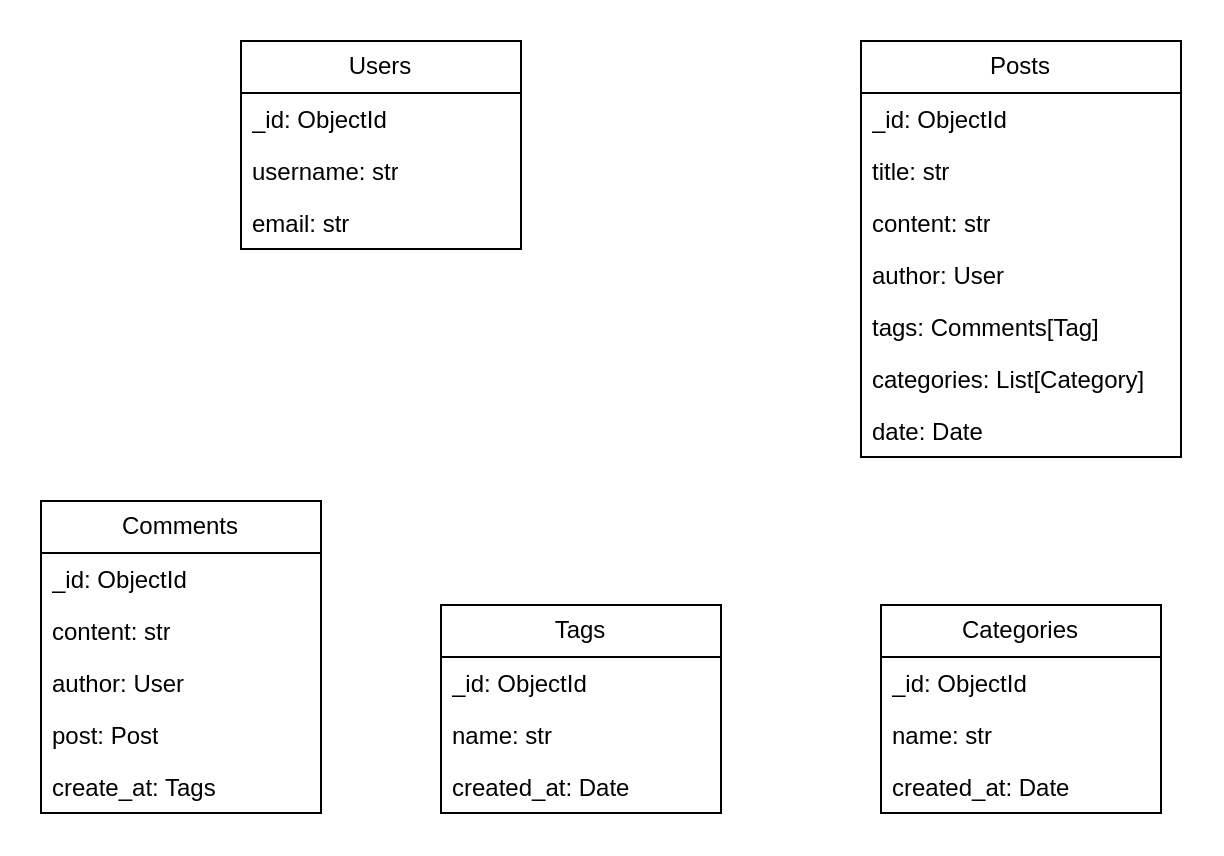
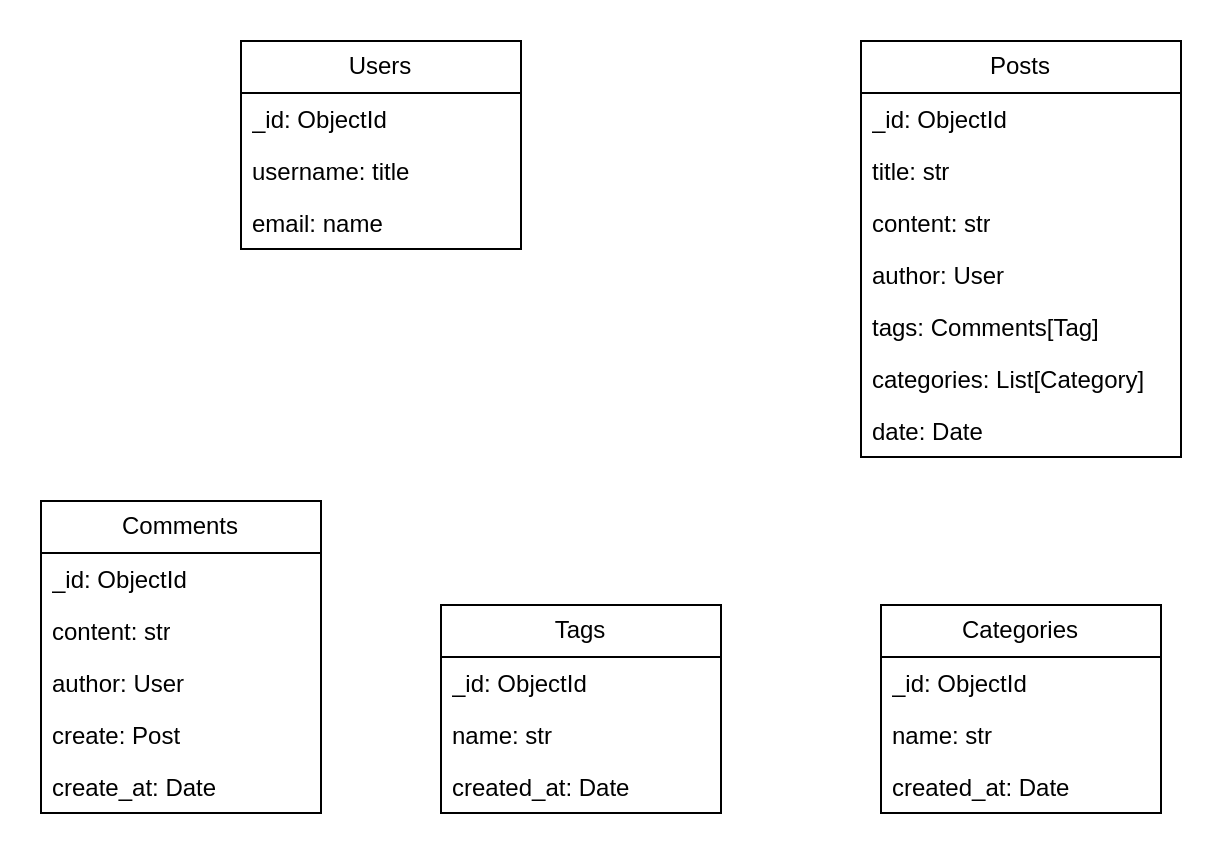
  <mxCell id="0" />
  <mxCell id="1" parent="0" />
  <mxCell id="2" value="Users" style="swimlane;fontStyle=0;childLayout=stackLayout;horizontal=1;startSize=26;fillColor=none;horizontalStack=0;resizeParent=1;resizeParentMax=0;resizeLast=0;collapsible=1;marginBottom=0;whiteSpace=wrap;html=1;" vertex="1" parent="1"><mxGeometry x="120" y="20" width="140" height="104" as="geometry" /></mxCell>
  <mxCell id="3" value="_id: ObjectId" style="text;strokeColor=none;fillColor=none;align=left;verticalAlign=top;spacingLeft=4;spacingRight=4;overflow=hidden;rotatable=0;points=[[0,0.5],[1,0.5]];portConstraint=eastwest;whiteSpace=wrap;html=1;" vertex="1" parent="2"><mxGeometry y="26" width="140" height="26" as="geometry" /></mxCell>
- <mxCell id="4" value="username: str&lt;div&gt;&lt;br&gt;&lt;/div&gt;" style="text;strokeColor=none;fillColor=none;align=left;verticalAlign=top;spacingLeft=4;spacingRight=4;overflow=hidden;rotatable=0;points=[[0,0.5],[1,0.5]];portConstraint=eastwest;whiteSpace=wrap;html=1;" vertex="1" parent="2"><mxGeometry y="52" width="140" height="26" as="geometry" /></mxCell>
- <mxCell id="5" value="email: str" style="text;strokeColor=none;fillColor=none;align=left;verticalAlign=top;spacingLeft=4;spacingRight=4;overflow=hidden;rotatable=0;points=[[0,0.5],[1,0.5]];portConstraint=eastwest;whiteSpace=wrap;html=1;" vertex="1" parent="2"><mxGeometry y="78" width="140" height="26" as="geometry" /></mxCell>
+ <mxCell id="4" value="username: title&lt;div&gt;&lt;br&gt;&lt;/div&gt;" style="text;strokeColor=none;fillColor=none;align=left;verticalAlign=top;spacingLeft=4;spacingRight=4;overflow=hidden;rotatable=0;points=[[0,0.5],[1,0.5]];portConstraint=eastwest;whiteSpace=wrap;html=1;" vertex="1" parent="2"><mxGeometry y="52" width="140" height="26" as="geometry" /></mxCell>
+ <mxCell id="5" value="email: name" style="text;strokeColor=none;fillColor=none;align=left;verticalAlign=top;spacingLeft=4;spacingRight=4;overflow=hidden;rotatable=0;points=[[0,0.5],[1,0.5]];portConstraint=eastwest;whiteSpace=wrap;html=1;" vertex="1" parent="2"><mxGeometry y="78" width="140" height="26" as="geometry" /></mxCell>
  <mxCell id="6" value="Posts" style="swimlane;fontStyle=0;childLayout=stackLayout;horizontal=1;startSize=26;fillColor=none;horizontalStack=0;resizeParent=1;resizeParentMax=0;resizeLast=0;collapsible=1;marginBottom=0;whiteSpace=wrap;html=1;" vertex="1" parent="1"><mxGeometry x="430" y="20" width="160" height="208" as="geometry" /></mxCell>
  <mxCell id="7" value="_id: ObjectId" style="text;strokeColor=none;fillColor=none;align=left;verticalAlign=top;spacingLeft=4;spacingRight=4;overflow=hidden;rotatable=0;points=[[0,0.5],[1,0.5]];portConstraint=eastwest;whiteSpace=wrap;html=1;" vertex="1" parent="6"><mxGeometry y="26" width="160" height="26" as="geometry" /></mxCell>
  <mxCell id="8" value="&lt;div&gt;title: str&lt;/div&gt;&lt;div&gt;&lt;br&gt;&lt;/div&gt;" style="text;strokeColor=none;fillColor=none;align=left;verticalAlign=top;spacingLeft=4;spacingRight=4;overflow=hidden;rotatable=0;points=[[0,0.5],[1,0.5]];portConstraint=eastwest;whiteSpace=wrap;html=1;" vertex="1" parent="6"><mxGeometry y="52" width="160" height="26" as="geometry" /></mxCell>
  <mxCell id="9" value="content: str" style="text;strokeColor=none;fillColor=none;align=left;verticalAlign=top;spacingLeft=4;spacingRight=4;overflow=hidden;rotatable=0;points=[[0,0.5],[1,0.5]];portConstraint=eastwest;whiteSpace=wrap;html=1;" vertex="1" parent="6"><mxGeometry y="78" width="160" height="26" as="geometry" /></mxCell>
  <mxCell id="10" value="author: User&lt;div&gt;&lt;br&gt;&lt;/div&gt;" style="text;strokeColor=none;fillColor=none;align=left;verticalAlign=top;spacingLeft=4;spacingRight=4;overflow=hidden;rotatable=0;points=[[0,0.5],[1,0.5]];portConstraint=eastwest;whiteSpace=wrap;html=1;" vertex="1" parent="6"><mxGeometry y="104" width="160" height="26" as="geometry" /></mxCell>
  <mxCell id="11" value="tags: Comments[Tag]" style="text;strokeColor=none;fillColor=none;align=left;verticalAlign=top;spacingLeft=4;spacingRight=4;overflow=hidden;rotatable=0;points=[[0,0.5],[1,0.5]];portConstraint=eastwest;whiteSpace=wrap;html=1;" vertex="1" parent="6"><mxGeometry y="130" width="160" height="26" as="geometry" /></mxCell>
  <mxCell id="12" value="categories: List[Category]" style="text;strokeColor=none;fillColor=none;align=left;verticalAlign=top;spacingLeft=4;spacingRight=4;overflow=hidden;rotatable=0;points=[[0,0.5],[1,0.5]];portConstraint=eastwest;whiteSpace=wrap;html=1;" vertex="1" parent="6"><mxGeometry y="156" width="160" height="26" as="geometry" /></mxCell>
  <mxCell id="13" value="date: Date" style="text;strokeColor=none;fillColor=none;align=left;verticalAlign=top;spacingLeft=4;spacingRight=4;overflow=hidden;rotatable=0;points=[[0,0.5],[1,0.5]];portConstraint=eastwest;whiteSpace=wrap;html=1;" vertex="1" parent="6"><mxGeometry y="182" width="160" height="26" as="geometry" /></mxCell>
  <mxCell id="14" value="Comments" style="swimlane;fontStyle=0;childLayout=stackLayout;horizontal=1;startSize=26;fillColor=none;horizontalStack=0;resizeParent=1;resizeParentMax=0;resizeLast=0;collapsible=1;marginBottom=0;whiteSpace=wrap;html=1;" vertex="1" parent="1"><mxGeometry x="20" y="250" width="140" height="156" as="geometry" /></mxCell>
  <mxCell id="15" value="_id: ObjectId" style="text;strokeColor=none;fillColor=none;align=left;verticalAlign=top;spacingLeft=4;spacingRight=4;overflow=hidden;rotatable=0;points=[[0,0.5],[1,0.5]];portConstraint=eastwest;whiteSpace=wrap;html=1;" vertex="1" parent="14"><mxGeometry y="26" width="140" height="26" as="geometry" /></mxCell>
  <mxCell id="16" value="&lt;div&gt;content: str&lt;/div&gt;" style="text;strokeColor=none;fillColor=none;align=left;verticalAlign=top;spacingLeft=4;spacingRight=4;overflow=hidden;rotatable=0;points=[[0,0.5],[1,0.5]];portConstraint=eastwest;whiteSpace=wrap;html=1;" vertex="1" parent="14"><mxGeometry y="52" width="140" height="26" as="geometry" /></mxCell>
  <mxCell id="17" value="author: User&lt;div&gt;&lt;br&gt;&lt;/div&gt;" style="text;strokeColor=none;fillColor=none;align=left;verticalAlign=top;spacingLeft=4;spacingRight=4;overflow=hidden;rotatable=0;points=[[0,0.5],[1,0.5]];portConstraint=eastwest;whiteSpace=wrap;html=1;" vertex="1" parent="14"><mxGeometry y="78" width="140" height="26" as="geometry" /></mxCell>
- <mxCell id="18" value="post: Post" style="text;strokeColor=none;fillColor=none;align=left;verticalAlign=top;spacingLeft=4;spacingRight=4;overflow=hidden;rotatable=0;points=[[0,0.5],[1,0.5]];portConstraint=eastwest;whiteSpace=wrap;html=1;" vertex="1" parent="14"><mxGeometry y="104" width="140" height="26" as="geometry" /></mxCell>
- <mxCell id="19" value="create_at: Tags" style="text;strokeColor=none;fillColor=none;align=left;verticalAlign=top;spacingLeft=4;spacingRight=4;overflow=hidden;rotatable=0;points=[[0,0.5],[1,0.5]];portConstraint=eastwest;whiteSpace=wrap;html=1;" vertex="1" parent="14"><mxGeometry y="130" width="140" height="26" as="geometry" /></mxCell>
+ <mxCell id="18" value="create: Post" style="text;strokeColor=none;fillColor=none;align=left;verticalAlign=top;spacingLeft=4;spacingRight=4;overflow=hidden;rotatable=0;points=[[0,0.5],[1,0.5]];portConstraint=eastwest;whiteSpace=wrap;html=1;" vertex="1" parent="14"><mxGeometry y="104" width="140" height="26" as="geometry" /></mxCell>
+ <mxCell id="19" value="create_at: Date" style="text;strokeColor=none;fillColor=none;align=left;verticalAlign=top;spacingLeft=4;spacingRight=4;overflow=hidden;rotatable=0;points=[[0,0.5],[1,0.5]];portConstraint=eastwest;whiteSpace=wrap;html=1;" vertex="1" parent="14"><mxGeometry y="130" width="140" height="26" as="geometry" /></mxCell>
  <mxCell id="20" value="Tags" style="swimlane;fontStyle=0;childLayout=stackLayout;horizontal=1;startSize=26;fillColor=none;horizontalStack=0;resizeParent=1;resizeParentMax=0;resizeLast=0;collapsible=1;marginBottom=0;whiteSpace=wrap;html=1;" vertex="1" parent="1"><mxGeometry x="220" y="302" width="140" height="104" as="geometry" /></mxCell>
  <mxCell id="21" value="_id: ObjectId" style="text;strokeColor=none;fillColor=none;align=left;verticalAlign=top;spacingLeft=4;spacingRight=4;overflow=hidden;rotatable=0;points=[[0,0.5],[1,0.5]];portConstraint=eastwest;whiteSpace=wrap;html=1;" vertex="1" parent="20"><mxGeometry y="26" width="140" height="26" as="geometry" /></mxCell>
  <mxCell id="22" value="&lt;div&gt;name: str&lt;/div&gt;" style="text;strokeColor=none;fillColor=none;align=left;verticalAlign=top;spacingLeft=4;spacingRight=4;overflow=hidden;rotatable=0;points=[[0,0.5],[1,0.5]];portConstraint=eastwest;whiteSpace=wrap;html=1;" vertex="1" parent="20"><mxGeometry y="52" width="140" height="26" as="geometry" /></mxCell>
  <mxCell id="23" value="created_at: Date" style="text;strokeColor=none;fillColor=none;align=left;verticalAlign=top;spacingLeft=4;spacingRight=4;overflow=hidden;rotatable=0;points=[[0,0.5],[1,0.5]];portConstraint=eastwest;whiteSpace=wrap;html=1;" vertex="1" parent="20"><mxGeometry y="78" width="140" height="26" as="geometry" /></mxCell>
  <mxCell id="24" value="Categories" style="swimlane;fontStyle=0;childLayout=stackLayout;horizontal=1;startSize=26;fillColor=none;horizontalStack=0;resizeParent=1;resizeParentMax=0;resizeLast=0;collapsible=1;marginBottom=0;whiteSpace=wrap;html=1;" vertex="1" parent="1"><mxGeometry x="440" y="302" width="140" height="104" as="geometry" /></mxCell>
  <mxCell id="25" value="_id: ObjectId" style="text;strokeColor=none;fillColor=none;align=left;verticalAlign=top;spacingLeft=4;spacingRight=4;overflow=hidden;rotatable=0;points=[[0,0.5],[1,0.5]];portConstraint=eastwest;whiteSpace=wrap;html=1;" vertex="1" parent="24"><mxGeometry y="26" width="140" height="26" as="geometry" /></mxCell>
  <mxCell id="26" value="&lt;div&gt;name: str&lt;/div&gt;" style="text;strokeColor=none;fillColor=none;align=left;verticalAlign=top;spacingLeft=4;spacingRight=4;overflow=hidden;rotatable=0;points=[[0,0.5],[1,0.5]];portConstraint=eastwest;whiteSpace=wrap;html=1;" vertex="1" parent="24"><mxGeometry y="52" width="140" height="26" as="geometry" /></mxCell>
  <mxCell id="27" value="created_at: Date" style="text;strokeColor=none;fillColor=none;align=left;verticalAlign=top;spacingLeft=4;spacingRight=4;overflow=hidden;rotatable=0;points=[[0,0.5],[1,0.5]];portConstraint=eastwest;whiteSpace=wrap;html=1;" vertex="1" parent="24"><mxGeometry y="78" width="140" height="26" as="geometry" /></mxCell>
